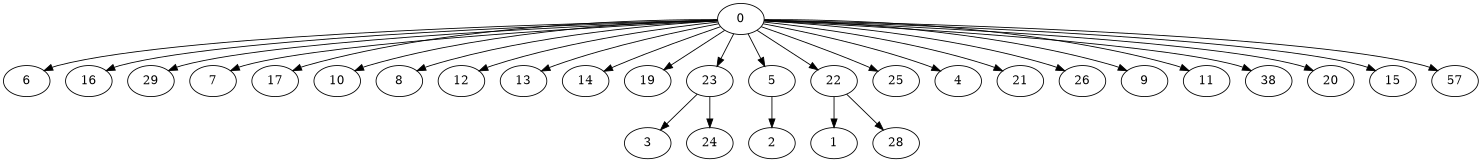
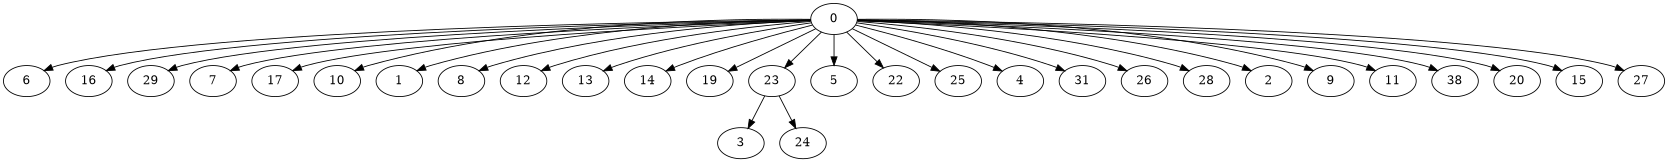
  digraph {
    node [Weight=72]
    edge [Weight=4]
    0 [Weight=83]
    6 [Weight=103]
    16 [Weight=103]
    29 [Weight=103]
    7 [Weight=93]
    17 [Weight=93]
    10 [Weight=83]
    1
    8
    12
    13
    14
    19
    23
    5 [Weight=62]
    22 [Weight=62]
    25 [Weight=52]
    4 [Weight=41]
-   21 [Weight=41]
+   21 [Weight=41 label=31]
    26 [Weight=41]
    28 [Weight=41]
    2 [Weight=31]
    9 [Weight=31]
    11 [Weight=31]
    n25 [Weight=31 label=38]
    20 [Weight=31]
    15 [Weight=21]
-   27 [Weight=21 label=57]
+   27 [Weight=21]
    3
    24 [Weight=31]
    0 -> 6 [Weight=3]
    0 -> 16 [Weight=2]
    0 -> 29 [Weight=10]
    0 -> 7 [Weight=7]
    0 -> 17
    0 -> 10 [Weight=8]
-   22 -> 1
+   0 -> 1
    0 -> 8 [Weight=5]
    0 -> 12
    0 -> 13
    0 -> 14 [Weight=6]
    0 -> 19 [Weight=8]
    0 -> 23 [Weight=9]
    0 -> 5 [Weight=5]
    0 -> 22 [Weight=8]
    0 -> 25 [Weight=9]
    0 -> 4 [Weight=9]
    0 -> 21 [Weight=9]
    0 -> 26 [Weight=9]
-   22 -> 28 [Weight=10]
-   5 -> 2 [Weight=8]
+   0 -> 28 [Weight=10]
+   0 -> 2 [Weight=8]
    0 -> 9 [Weight=7]
    0 -> 11 [Weight=7]
    0 -> n25 [Weight=2]
    0 -> 20 [Weight=3]
    0 -> 15 [Weight=2]
    0 -> 27 [Weight=5]
    23 -> 3
    23 -> 24 [Weight=10]
  }
